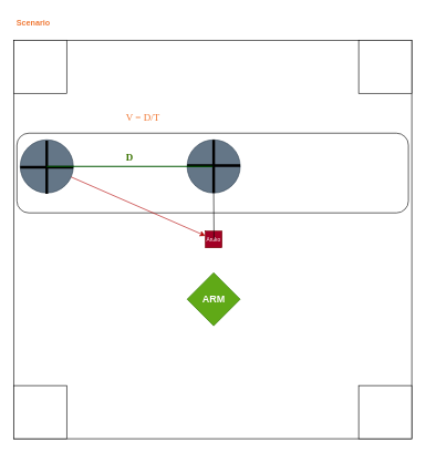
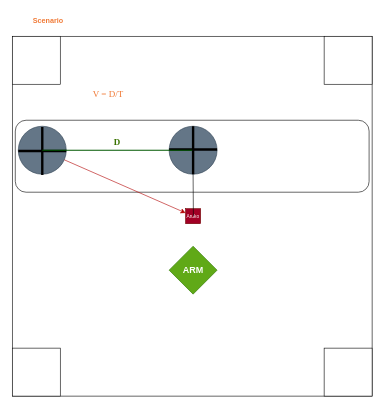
  <mxCell id="0" />
  <mxCell id="1" parent="0" />
  <mxCell id="2" value="" style="whiteSpace=wrap;html=1;aspect=fixed;" vertex="1" parent="1"><mxGeometry x="20" y="60" width="600" height="600" as="geometry" /></mxCell>
- <mxCell id="3" value="&lt;b&gt;&lt;font color=&quot;#f07935&quot;&gt;Scenario&lt;/font&gt;&lt;/b&gt;" style="text;html=1;strokeColor=none;fillColor=none;align=center;verticalAlign=middle;whiteSpace=wrap;rounded=0;" vertex="1" parent="1"><mxGeometry x="20" y="20" width="60" height="30" as="geometry" /></mxCell>
+ <mxCell id="3" value="&lt;b&gt;&lt;font color=&quot;#f07935&quot;&gt;Scenario&lt;/font&gt;&lt;/b&gt;" style="text;html=1;strokeColor=none;fillColor=none;align=center;verticalAlign=middle;whiteSpace=wrap;rounded=0;" vertex="1" parent="1"><mxGeometry x="50" y="20" width="60" height="30" as="geometry" /></mxCell>
  <mxCell id="4" value="" style="rounded=1;whiteSpace=wrap;html=1;fontColor=#F07935;" vertex="1" parent="1"><mxGeometry x="25" y="200" width="590" height="120" as="geometry" /></mxCell>
  <mxCell id="5" value="" style="whiteSpace=wrap;html=1;aspect=fixed;fontColor=#F07935;" vertex="1" parent="1"><mxGeometry x="20" y="60" width="80" height="80" as="geometry" /></mxCell>
  <mxCell id="6" value="" style="whiteSpace=wrap;html=1;aspect=fixed;fontColor=#F07935;" vertex="1" parent="1"><mxGeometry x="540" y="60" width="80" height="80" as="geometry" /></mxCell>
  <mxCell id="7" value="" style="whiteSpace=wrap;html=1;aspect=fixed;fontColor=#F07935;" vertex="1" parent="1"><mxGeometry x="20" y="580" width="80" height="80" as="geometry" /></mxCell>
  <mxCell id="8" value="" style="whiteSpace=wrap;html=1;aspect=fixed;fontColor=#F07935;" vertex="1" parent="1"><mxGeometry x="540" y="580" width="80" height="80" as="geometry" /></mxCell>
  <mxCell id="9" value="&lt;font style=&quot;font-size: 8px&quot;&gt;Aruko&lt;/font&gt;" style="whiteSpace=wrap;html=1;aspect=fixed;fontColor=#ffffff;fillColor=#a20025;strokeColor=#6F0000;" vertex="1" parent="1"><mxGeometry x="309" y="347.5" width="25" height="25" as="geometry" /></mxCell>
  <mxCell id="10" value="" style="ellipse;whiteSpace=wrap;html=1;aspect=fixed;fontSize=8;fontColor=#ffffff;fillColor=#647687;strokeColor=#314354;" vertex="1" parent="1"><mxGeometry x="281.5" y="210" width="80" height="80" as="geometry" /></mxCell>
  <mxCell id="11" value="&lt;b&gt;&lt;font style=&quot;font-size: 15px&quot;&gt;ARM&lt;/font&gt;&lt;/b&gt;" style="rhombus;whiteSpace=wrap;html=1;fontSize=8;fontColor=#ffffff;fillColor=#60a917;strokeColor=#2D7600;" vertex="1" parent="1"><mxGeometry x="281.5" y="410" width="80" height="80" as="geometry" /></mxCell>
  <mxCell id="12" value="" style="endArrow=none;html=1;fontFamily=Garamond;fontSize=15;fontColor=#F07935;" edge="1" parent="1" target="10"><mxGeometry width="50" height="50" relative="1" as="geometry"><mxPoint x="322" y="360" as="sourcePoint" /><mxPoint x="420" y="310" as="targetPoint" /></mxGeometry></mxCell>
  <mxCell id="13" value="" style="line;strokeWidth=4;html=1;perimeter=backbonePerimeter;points=[];outlineConnect=0;fontFamily=Garamond;fontSize=15;fontColor=#F07935;" vertex="1" parent="1"><mxGeometry x="281.5" y="247.5" width="80" height="2.5" as="geometry" /></mxCell>
  <mxCell id="14" value="" style="line;strokeWidth=4;direction=south;html=1;perimeter=backbonePerimeter;points=[];outlineConnect=0;fontFamily=Garamond;fontSize=15;fontColor=#F07935;" vertex="1" parent="1"><mxGeometry x="316.5" y="210" width="10" height="80" as="geometry" /></mxCell>
  <mxCell id="15" value="" style="ellipse;whiteSpace=wrap;html=1;aspect=fixed;fontSize=8;fontColor=#ffffff;fillColor=#647687;strokeColor=#314354;" vertex="1" parent="1"><mxGeometry x="30" y="210" width="80" height="80" as="geometry" /></mxCell>
  <mxCell id="16" value="" style="line;strokeWidth=4;html=1;perimeter=backbonePerimeter;points=[];outlineConnect=0;fontFamily=Garamond;fontSize=15;fontColor=#F07935;" vertex="1" parent="1"><mxGeometry x="30" y="250" width="80" height="2.5" as="geometry" /></mxCell>
  <mxCell id="17" value="" style="line;strokeWidth=4;direction=south;html=1;perimeter=backbonePerimeter;points=[];outlineConnect=0;fontFamily=Garamond;fontSize=15;fontColor=#F07935;" vertex="1" parent="1"><mxGeometry x="65" y="211.25" width="10" height="80" as="geometry" /></mxCell>
  <mxCell id="18" value="" style="html=1;fontFamily=Garamond;fontSize=15;fontColor=#F07935;fillColor=#e51400;strokeColor=#B20000;" edge="1" parent="1" source="15" target="9"><mxGeometry width="100" relative="1" as="geometry"><mxPoint x="350" y="340" as="sourcePoint" /><mxPoint x="450" y="340" as="targetPoint" /></mxGeometry></mxCell>
- <mxCell id="19" value="V = D/T" style="text;html=1;strokeColor=none;fillColor=none;align=center;verticalAlign=middle;whiteSpace=wrap;rounded=0;fontFamily=Garamond;fontSize=15;fontColor=#F07935;" vertex="1" parent="1"><mxGeometry x="185" y="160" width="60" height="30" as="geometry" /></mxCell>
+ <mxCell id="19" value="V = D/T" style="text;html=1;strokeColor=none;fillColor=none;align=center;verticalAlign=middle;whiteSpace=wrap;rounded=0;fontFamily=Garamond;fontSize=15;fontColor=#F07935;" vertex="1" parent="1"><mxGeometry x="150" y="140" width="60" height="30" as="geometry" /></mxCell>
  <mxCell id="20" value="" style="line;strokeWidth=2;html=1;fontFamily=Garamond;fontSize=15;fontColor=#ffffff;fillColor=#008a00;strokeColor=#005700;" vertex="1" parent="1"><mxGeometry x="70" y="245" width="250" height="10" as="geometry" /></mxCell>
  <mxCell id="21" value="&lt;b&gt;&lt;font color=&quot;#3a7300&quot;&gt;D&lt;/font&gt;&lt;/b&gt;" style="text;html=1;strokeColor=none;fillColor=none;align=center;verticalAlign=middle;whiteSpace=wrap;rounded=0;fontFamily=Garamond;fontSize=15;fontColor=#F07935;" vertex="1" parent="1"><mxGeometry x="165" y="220" width="60" height="30" as="geometry" /></mxCell>
